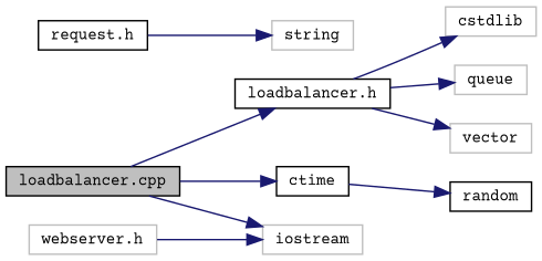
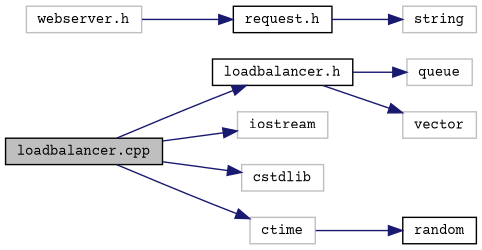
  digraph {
    fontname="Courier Prime"
    rankdir=LR
    node [color=grey75 fillcolor=white fontname="Courier Prime" fontsize=10 shape=record style=filled]
    edge [color=midnightblue fontname="Courier Prime" fontsize=10 labelfontname=Helvetica labelfontsize=10 style=solid]
    n1 [color=black fillcolor=grey75 fontcolor=black height=0.2 label="loadbalancer.cpp" width=0.4]
    n2 [color=black height=0.2 label="loadbalancer.h" width=0.4]
    n3 [height=0.2 label=iostream width=0.4]
    n4 [height=0.2 label=cstdlib width=0.4]
-   n5 [color=black height=0.2 label=ctime width=0.4]
+   n5 [height=0.2 label=ctime width=0.4]
    n6 [height=0.2 label=queue width=0.4]
    n7 [height=0.2 label=vector width=0.4]
    n8 [color=black height=0.2 label=random width=0.4]
    n9 [height=0.2 label="webserver.h" width=0.4]
    n10 [color=black height=0.2 label="request.h" width=0.4]
    n11 [height=0.2 label=string width=0.4]
    n1 -> n2
    n1 -> n3
-   n2 -> n4
+   n1 -> n4
    n1 -> n5
    n2 -> n6
    n2 -> n7
    n5 -> n8
-   n9 -> n3
+   n9 -> n10
    n10 -> n11
  }
